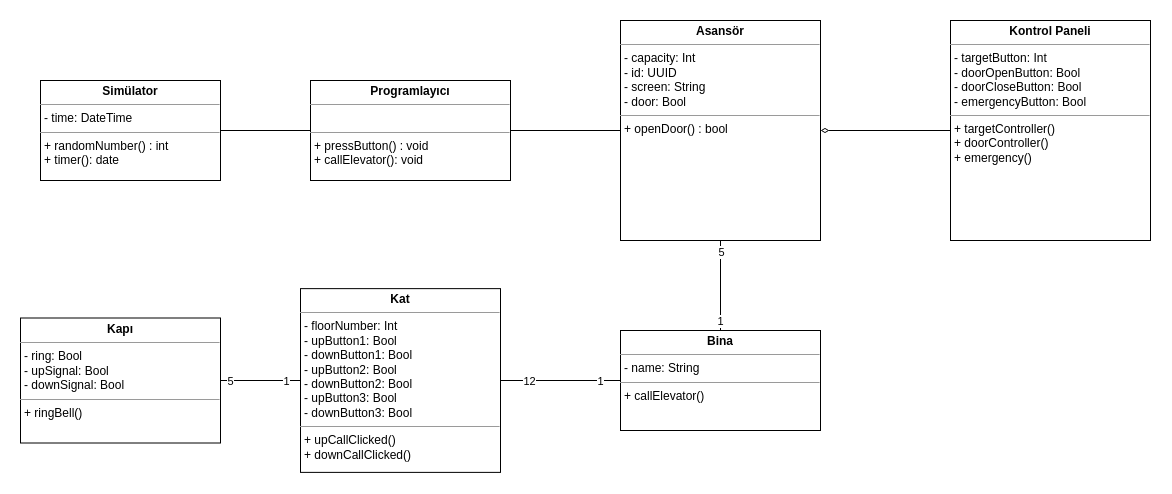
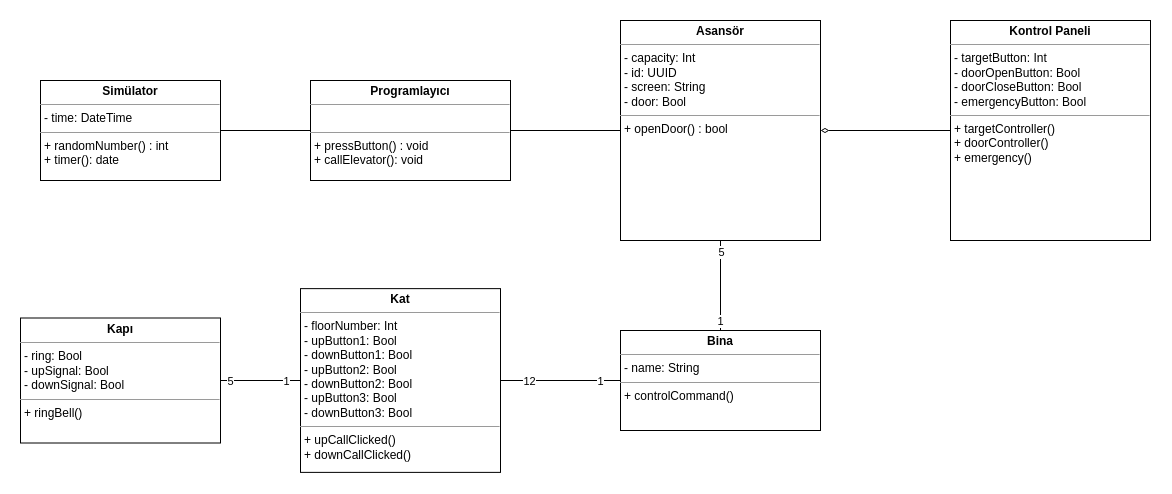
  <mxCell id="0" />
  <mxCell id="1" parent="0" />
  <mxCell id="2" style="edgeStyle=orthogonalEdgeStyle;rounded=0;orthogonalLoop=1;jettySize=auto;html=1;exitX=0.5;exitY=1;exitDx=0;exitDy=0;entryX=0.5;entryY=0;entryDx=0;entryDy=0;endArrow=none;endFill=0;" edge="1" parent="1" source="5" target="8"><mxGeometry relative="1" as="geometry" /></mxCell>
  <mxCell id="3" value="5" style="edgeLabel;html=1;align=center;verticalAlign=middle;resizable=0;points=[];" vertex="1" connectable="0" parent="2"><mxGeometry x="-0.75" y="-1" relative="1" as="geometry"><mxPoint x="1" as="offset" /></mxGeometry></mxCell>
  <mxCell id="4" value="1" style="edgeLabel;html=1;align=center;verticalAlign=middle;resizable=0;points=[];" vertex="1" connectable="0" parent="2"><mxGeometry x="-0.75" y="-1" relative="1" as="geometry"><mxPoint y="69" as="offset" /></mxGeometry></mxCell>
  <mxCell id="5" value="&lt;p style=&quot;margin:0px;margin-top:4px;text-align:center;&quot;&gt;&lt;b&gt;Asansör&lt;/b&gt;&lt;/p&gt;&lt;hr size=&quot;1&quot;&gt;&lt;p style=&quot;margin:0px;margin-left:4px;&quot;&gt;- capacity: Int&lt;/p&gt;&lt;p style=&quot;margin:0px;margin-left:4px;&quot;&gt;- id: UUID&lt;br&gt;&lt;/p&gt;&lt;p style=&quot;margin:0px;margin-left:4px;&quot;&gt;- screen: String&lt;/p&gt;&lt;p style=&quot;margin:0px;margin-left:4px;&quot;&gt;- door: Bool&lt;/p&gt;&lt;hr size=&quot;1&quot;&gt;&lt;p style=&quot;margin:0px;margin-left:4px;&quot;&gt;&lt;span style=&quot;background-color: initial;&quot;&gt;+ openDoor() : bool&lt;/span&gt;&lt;br&gt;&lt;/p&gt;" style="verticalAlign=top;align=left;overflow=fill;fontSize=12;fontFamily=Helvetica;html=1;whiteSpace=wrap;" vertex="1" parent="1"><mxGeometry x="620" y="20" width="200" height="220" as="geometry" /></mxCell>
  <mxCell id="6" style="edgeStyle=orthogonalEdgeStyle;rounded=0;orthogonalLoop=1;jettySize=auto;html=1;exitX=0;exitY=0.5;exitDx=0;exitDy=0;entryX=1;entryY=0.5;entryDx=0;entryDy=0;endArrow=diamondThin;endFill=0;" edge="1" parent="1" source="7" target="5"><mxGeometry relative="1" as="geometry" /></mxCell>
  <mxCell id="7" value="&lt;p style=&quot;margin:0px;margin-top:4px;text-align:center;&quot;&gt;&lt;b&gt;Kontrol Paneli&lt;/b&gt;&lt;/p&gt;&lt;hr size=&quot;1&quot;&gt;&lt;p style=&quot;margin:0px;margin-left:4px;&quot;&gt;- targetButton: Int&lt;/p&gt;&lt;p style=&quot;margin:0px;margin-left:4px;&quot;&gt;- doorOpenButton: Bool&lt;/p&gt;&lt;p style=&quot;margin:0px;margin-left:4px;&quot;&gt;- doorCloseButton: Bool&lt;/p&gt;&lt;p style=&quot;margin:0px;margin-left:4px;&quot;&gt;- emergencyButton: Bool&lt;/p&gt;&lt;hr size=&quot;1&quot;&gt;&lt;p style=&quot;margin:0px;margin-left:4px;&quot;&gt;&lt;span style=&quot;background-color: initial;&quot;&gt;+ targetController(&lt;/span&gt;&lt;span style=&quot;background-color: initial;&quot;&gt;)&lt;/span&gt;&lt;/p&gt;&lt;p style=&quot;margin:0px;margin-left:4px;&quot;&gt;&lt;span style=&quot;background-color: initial;&quot;&gt;+ doorController()&lt;/span&gt;&lt;/p&gt;&lt;p style=&quot;margin:0px;margin-left:4px;&quot;&gt;&lt;span style=&quot;background-color: initial;&quot;&gt;+ emergency()&lt;/span&gt;&lt;/p&gt;" style="verticalAlign=top;align=left;overflow=fill;fontSize=12;fontFamily=Helvetica;html=1;whiteSpace=wrap;" vertex="1" parent="1"><mxGeometry x="950" y="20" width="200" height="220" as="geometry" /></mxCell>
- <mxCell id="8" value="&lt;p style=&quot;margin:0px;margin-top:4px;text-align:center;&quot;&gt;&lt;b&gt;Bina&lt;/b&gt;&lt;/p&gt;&lt;hr size=&quot;1&quot;&gt;&lt;p style=&quot;margin:0px;margin-left:4px;&quot;&gt;- name: String&lt;/p&gt;&lt;hr size=&quot;1&quot;&gt;&lt;p style=&quot;margin:0px;margin-left:4px;&quot;&gt;&lt;span style=&quot;background-color: initial;&quot;&gt;+ callElevator()&lt;/span&gt;&lt;br&gt;&lt;/p&gt;" style="verticalAlign=top;align=left;overflow=fill;fontSize=12;fontFamily=Helvetica;html=1;whiteSpace=wrap;" vertex="1" parent="1"><mxGeometry x="620" y="330" width="200" height="100" as="geometry" /></mxCell>
+ <mxCell id="8" value="&lt;p style=&quot;margin:0px;margin-top:4px;text-align:center;&quot;&gt;&lt;b&gt;Bina&lt;/b&gt;&lt;/p&gt;&lt;hr size=&quot;1&quot;&gt;&lt;p style=&quot;margin:0px;margin-left:4px;&quot;&gt;- name: String&lt;/p&gt;&lt;hr size=&quot;1&quot;&gt;&lt;p style=&quot;margin:0px;margin-left:4px;&quot;&gt;&lt;span style=&quot;background-color: initial;&quot;&gt;+ controlCommand()&lt;/span&gt;&lt;br&gt;&lt;/p&gt;" style="verticalAlign=top;align=left;overflow=fill;fontSize=12;fontFamily=Helvetica;html=1;whiteSpace=wrap;" vertex="1" parent="1"><mxGeometry x="620" y="330" width="200" height="100" as="geometry" /></mxCell>
  <mxCell id="9" style="edgeStyle=orthogonalEdgeStyle;rounded=0;orthogonalLoop=1;jettySize=auto;html=1;exitX=1;exitY=0.5;exitDx=0;exitDy=0;entryX=0;entryY=0.5;entryDx=0;entryDy=0;endArrow=none;endFill=0;" edge="1" parent="1" source="12" target="8"><mxGeometry relative="1" as="geometry" /></mxCell>
  <mxCell id="10" value="1" style="edgeLabel;html=1;align=center;verticalAlign=middle;resizable=0;points=[];" vertex="1" connectable="0" parent="9"><mxGeometry x="0.658" y="-2" relative="1" as="geometry"><mxPoint y="-2" as="offset" /></mxGeometry></mxCell>
  <mxCell id="11" value="12" style="edgeLabel;html=1;align=center;verticalAlign=middle;resizable=0;points=[];" vertex="1" connectable="0" parent="9"><mxGeometry x="0.658" y="-2" relative="1" as="geometry"><mxPoint x="-71" y="-2" as="offset" /></mxGeometry></mxCell>
  <mxCell id="12" value="&lt;p style=&quot;margin:0px;margin-top:4px;text-align:center;&quot;&gt;&lt;b&gt;Kat&lt;/b&gt;&lt;/p&gt;&lt;hr size=&quot;1&quot;&gt;&lt;p style=&quot;margin:0px;margin-left:4px;&quot;&gt;- floorNumber: Int&lt;/p&gt;&lt;p style=&quot;margin:0px;margin-left:4px;&quot;&gt;- upButton1: Bool&lt;/p&gt;&lt;p style=&quot;margin:0px;margin-left:4px;&quot;&gt;- downButton1: Bool&lt;/p&gt;&lt;p style=&quot;border-color: var(--border-color); margin: 0px 0px 0px 4px;&quot;&gt;- upButton2: Bool&lt;/p&gt;&lt;p style=&quot;border-color: var(--border-color); margin: 0px 0px 0px 4px;&quot;&gt;- downButton2: Bool&lt;/p&gt;&lt;p style=&quot;border-color: var(--border-color); margin: 0px 0px 0px 4px;&quot;&gt;- upButton3: Bool&lt;/p&gt;&lt;p style=&quot;border-color: var(--border-color); margin: 0px 0px 0px 4px;&quot;&gt;- downButton3: Bool&lt;/p&gt;&lt;hr size=&quot;1&quot;&gt;&lt;p style=&quot;margin:0px;margin-left:4px;&quot;&gt;&lt;span style=&quot;background-color: initial;&quot;&gt;+ upCallClicked()&lt;/span&gt;&lt;br&gt;&lt;/p&gt;&lt;p style=&quot;margin:0px;margin-left:4px;&quot;&gt;&lt;span style=&quot;background-color: initial;&quot;&gt;+ downCallClicked()&lt;/span&gt;&lt;/p&gt;" style="verticalAlign=top;align=left;overflow=fill;fontSize=12;fontFamily=Helvetica;html=1;whiteSpace=wrap;" vertex="1" parent="1"><mxGeometry x="300" y="288.13" width="200" height="183.75" as="geometry" /></mxCell>
  <mxCell id="13" value="&lt;p style=&quot;margin:0px;margin-top:4px;text-align:center;&quot;&gt;&lt;b&gt;Kapı&lt;/b&gt;&lt;/p&gt;&lt;hr size=&quot;1&quot;&gt;&lt;p style=&quot;margin:0px;margin-left:4px;&quot;&gt;&lt;span style=&quot;background-color: initial;&quot;&gt;- ring: Bool&lt;/span&gt;&lt;br&gt;&lt;/p&gt;&lt;p style=&quot;margin:0px;margin-left:4px;&quot;&gt;&lt;span style=&quot;background-color: initial;&quot;&gt;- upSignal: Bool&lt;/span&gt;&lt;/p&gt;&lt;p style=&quot;margin:0px;margin-left:4px;&quot;&gt;&lt;span style=&quot;background-color: initial;&quot;&gt;- downSignal: Bool&lt;/span&gt;&lt;/p&gt;&lt;hr size=&quot;1&quot;&gt;&lt;p style=&quot;margin:0px;margin-left:4px;&quot;&gt;&lt;span style=&quot;background-color: initial;&quot;&gt;+ ringBell()&lt;/span&gt;&lt;br&gt;&lt;/p&gt;" style="verticalAlign=top;align=left;overflow=fill;fontSize=12;fontFamily=Helvetica;html=1;whiteSpace=wrap;" vertex="1" parent="1"><mxGeometry x="20" y="317.5" width="200" height="125" as="geometry" /></mxCell>
  <mxCell id="14" style="edgeStyle=orthogonalEdgeStyle;rounded=0;orthogonalLoop=1;jettySize=auto;html=1;entryX=0;entryY=0.5;entryDx=0;entryDy=0;endArrow=none;endFill=0;exitX=1;exitY=0.5;exitDx=0;exitDy=0;" edge="1" parent="1" source="13" target="12"><mxGeometry relative="1" as="geometry"><mxPoint x="261.28" y="390" as="sourcePoint" /><mxPoint x="321.28" y="390" as="targetPoint" /></mxGeometry></mxCell>
  <mxCell id="15" value="1" style="edgeLabel;html=1;align=center;verticalAlign=middle;resizable=0;points=[];" vertex="1" connectable="0" parent="14"><mxGeometry x="0.658" y="-2" relative="1" as="geometry"><mxPoint y="-2" as="offset" /></mxGeometry></mxCell>
  <mxCell id="16" value="5" style="edgeLabel;html=1;align=center;verticalAlign=middle;resizable=0;points=[];" vertex="1" connectable="0" parent="14"><mxGeometry x="0.658" y="-2" relative="1" as="geometry"><mxPoint x="-56" y="-2" as="offset" /></mxGeometry></mxCell>
  <mxCell id="17" value="" style="edgeStyle=orthogonalEdgeStyle;rounded=0;orthogonalLoop=1;jettySize=auto;html=1;endArrow=baseDash;endFill=0;" edge="1" parent="1" source="18" target="20"><mxGeometry relative="1" as="geometry" /></mxCell>
  <mxCell id="18" value="&lt;p style=&quot;margin:0px;margin-top:4px;text-align:center;&quot;&gt;&lt;b&gt;Simülator&lt;/b&gt;&lt;/p&gt;&lt;hr size=&quot;1&quot;&gt;&lt;p style=&quot;margin:0px;margin-left:4px;&quot;&gt;- time: DateTime&lt;/p&gt;&lt;hr size=&quot;1&quot;&gt;&lt;p style=&quot;margin:0px;margin-left:4px;&quot;&gt;&lt;span style=&quot;background-color: initial;&quot;&gt;+ randomNumber() : int&lt;/span&gt;&lt;br&gt;&lt;/p&gt;&lt;p style=&quot;margin:0px;margin-left:4px;&quot;&gt;&lt;span style=&quot;background-color: initial;&quot;&gt;+ timer(): date&lt;/span&gt;&lt;/p&gt;" style="verticalAlign=top;align=left;overflow=fill;fontSize=12;fontFamily=Helvetica;html=1;whiteSpace=wrap;" vertex="1" parent="1"><mxGeometry x="40" y="80" width="180" height="100" as="geometry" /></mxCell>
  <mxCell id="19" value="" style="edgeStyle=orthogonalEdgeStyle;rounded=0;orthogonalLoop=1;jettySize=auto;html=1;endArrow=baseDash;endFill=0;" edge="1" parent="1" source="20" target="5"><mxGeometry relative="1" as="geometry" /></mxCell>
  <mxCell id="20" value="&lt;p style=&quot;margin:0px;margin-top:4px;text-align:center;&quot;&gt;&lt;b&gt;Programlayıcı&lt;/b&gt;&lt;/p&gt;&lt;hr size=&quot;1&quot;&gt;&lt;p style=&quot;margin:0px;margin-left:4px;&quot;&gt;&lt;br&gt;&lt;/p&gt;&lt;hr size=&quot;1&quot;&gt;&lt;p style=&quot;margin:0px;margin-left:4px;&quot;&gt;&lt;span style=&quot;background-color: initial;&quot;&gt;+ pressButton() : void&lt;/span&gt;&lt;br&gt;&lt;/p&gt;&lt;p style=&quot;margin:0px;margin-left:4px;&quot;&gt;&lt;span style=&quot;background-color: initial;&quot;&gt;+ callElevator(): void&lt;/span&gt;&lt;/p&gt;" style="verticalAlign=top;align=left;overflow=fill;fontSize=12;fontFamily=Helvetica;html=1;whiteSpace=wrap;" vertex="1" parent="1"><mxGeometry x="310" y="80" width="200" height="100" as="geometry" /></mxCell>
